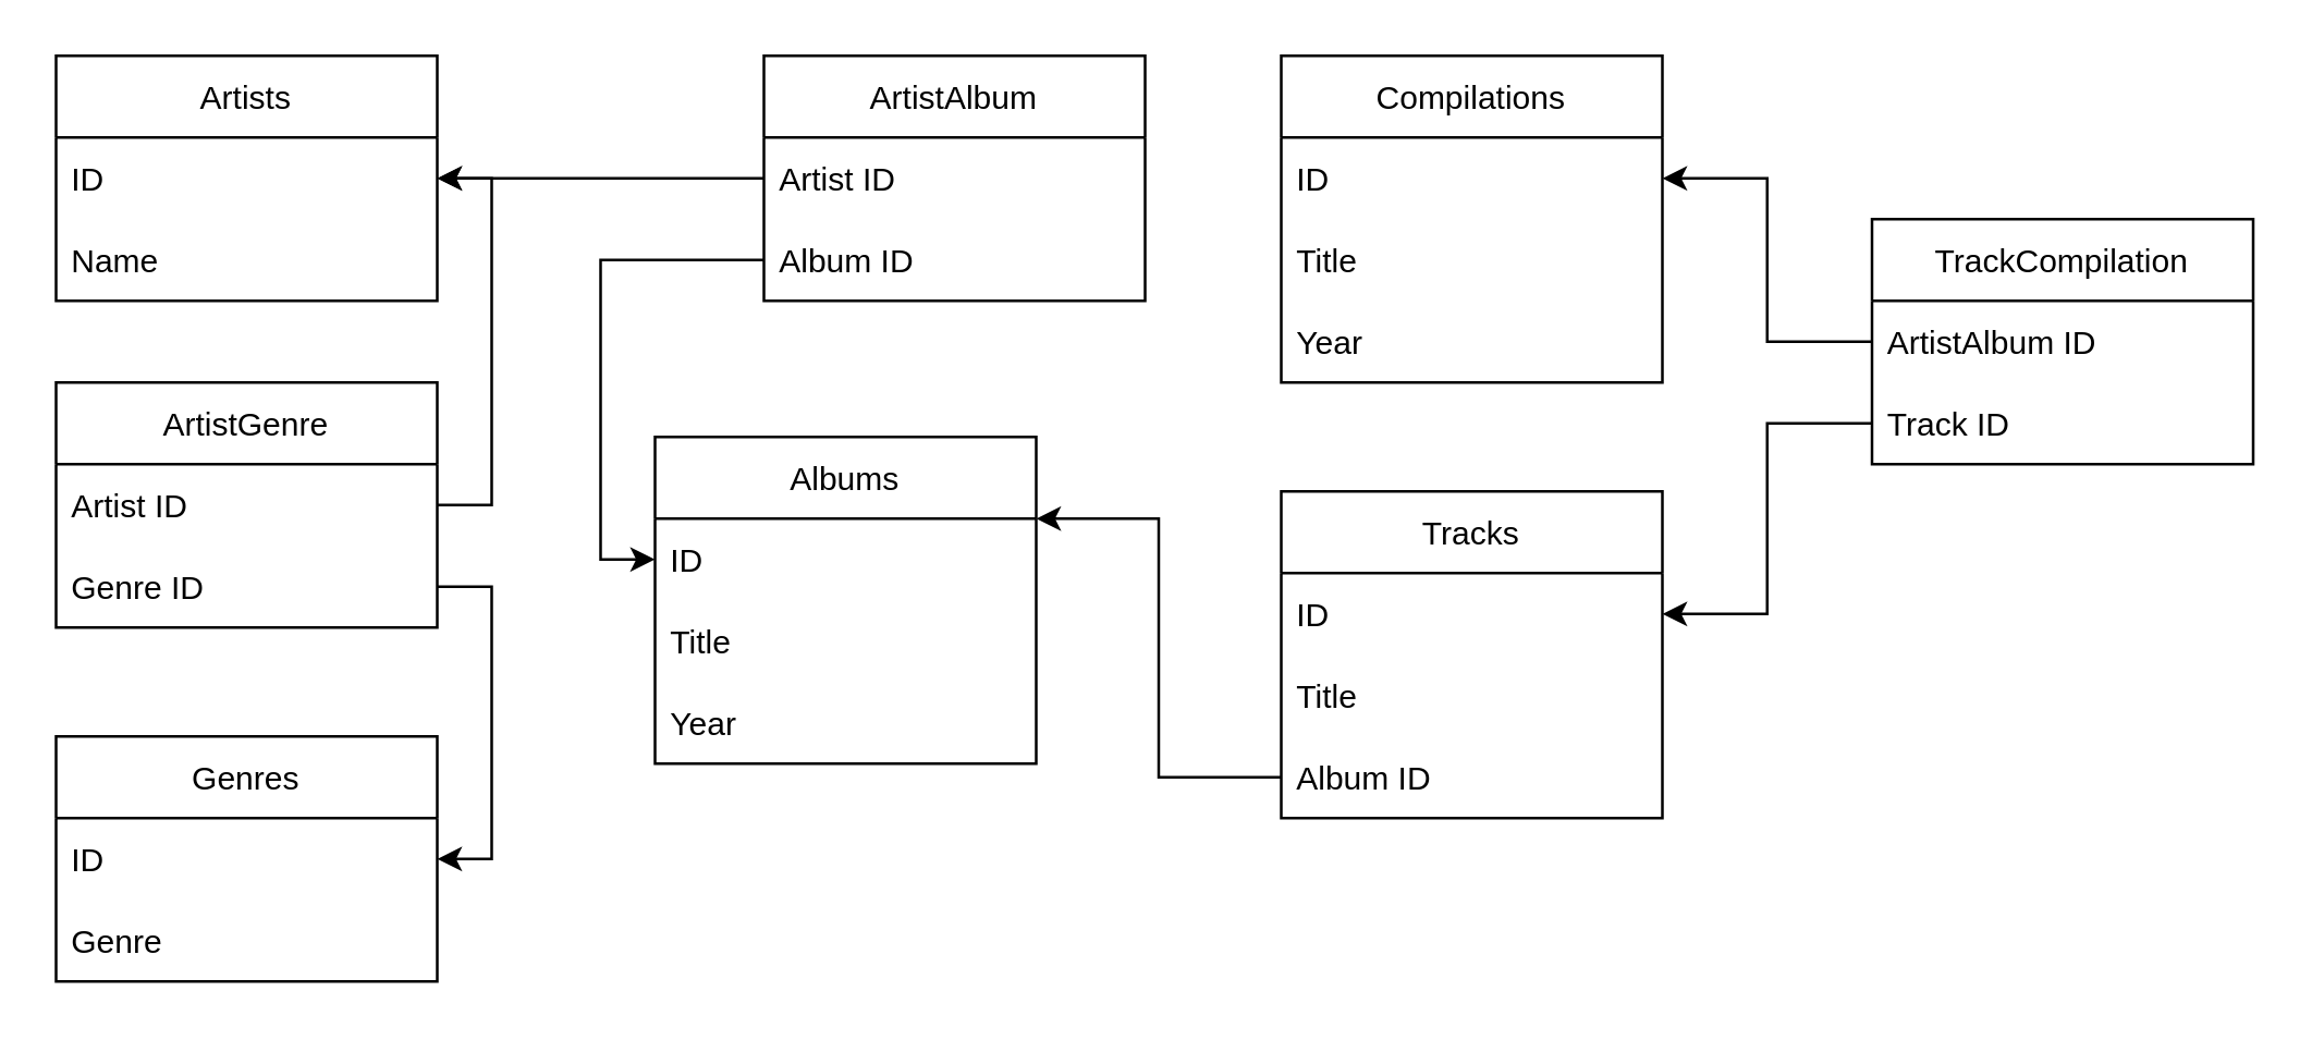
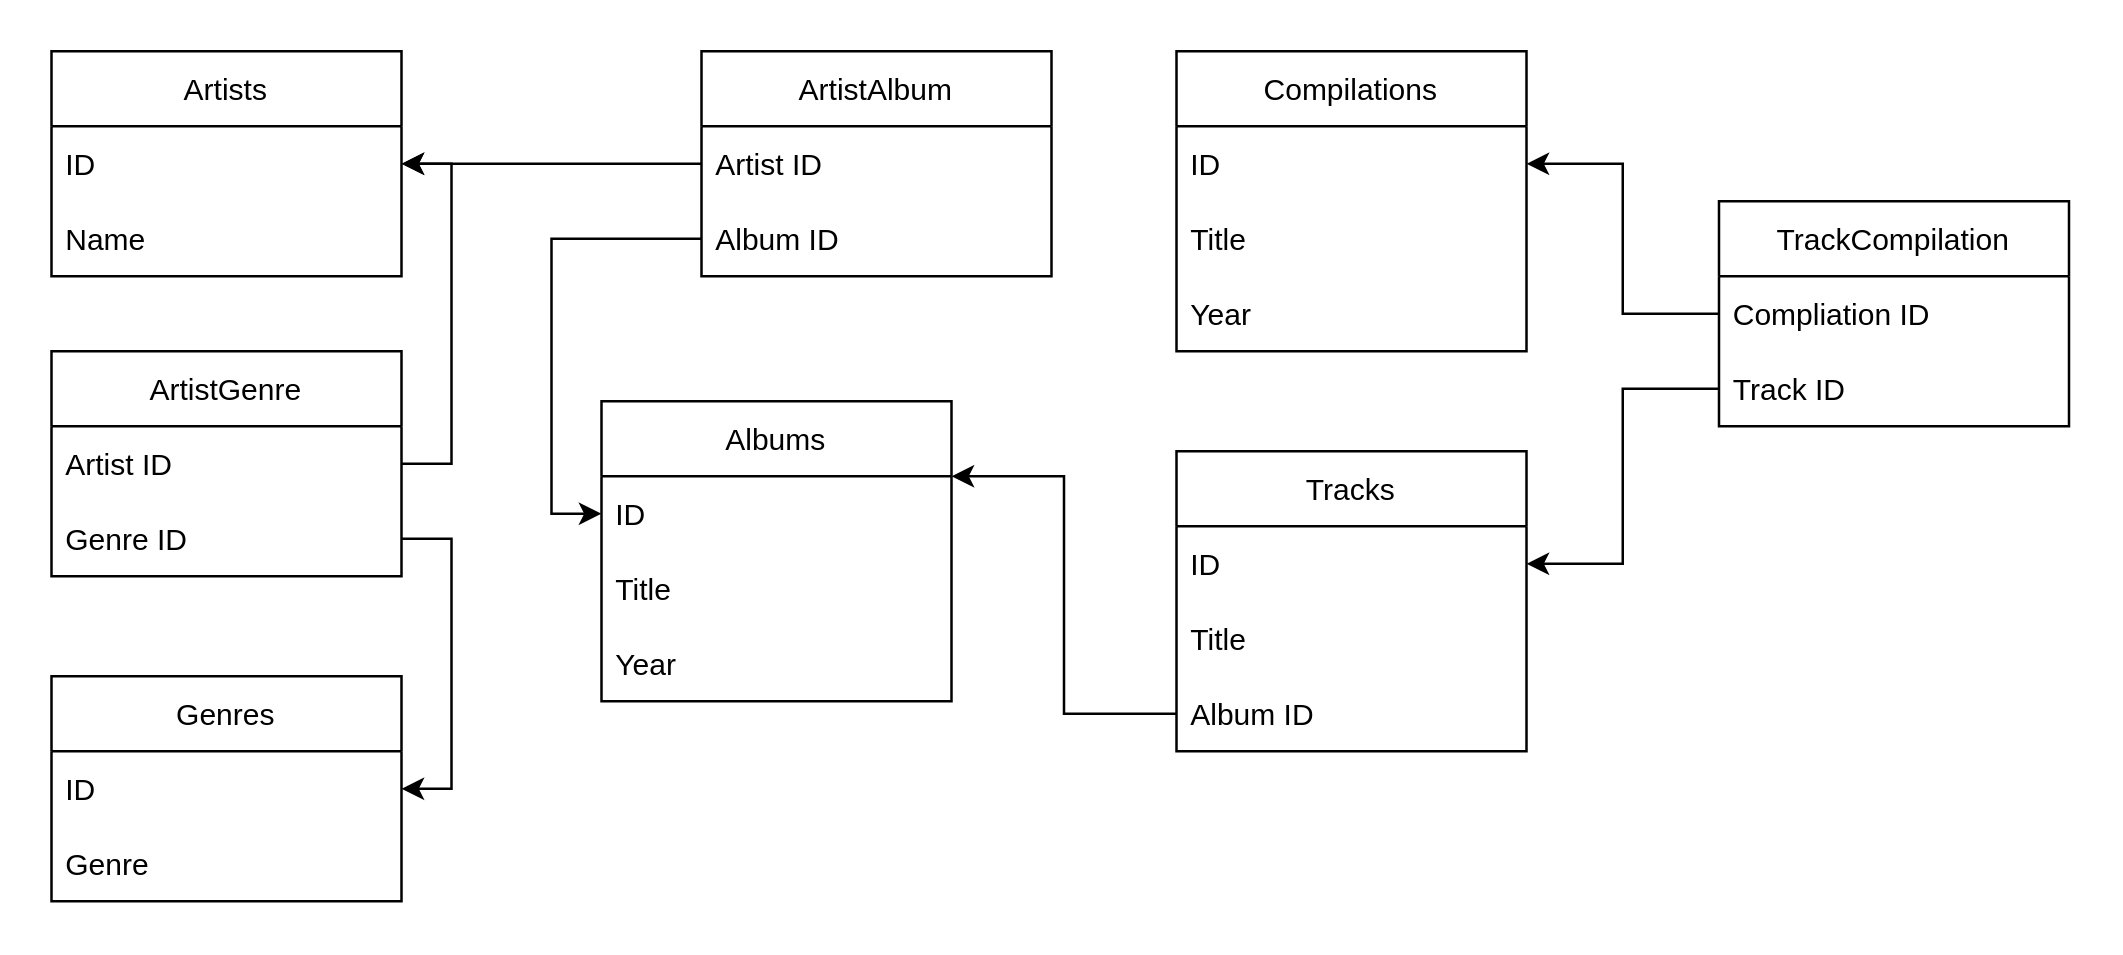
  <mxCell id="0" />
  <mxCell id="1" parent="0" />
  <mxCell id="2" value="Artists" style="swimlane;fontStyle=0;childLayout=stackLayout;horizontal=1;startSize=30;horizontalStack=0;resizeParent=1;resizeParentMax=0;resizeLast=0;collapsible=1;marginBottom=0;" parent="1" vertex="1"><mxGeometry x="20" y="20" width="140" height="90" as="geometry"><mxRectangle x="160" y="10" width="60" height="30" as="alternateBounds" /></mxGeometry></mxCell>
  <mxCell id="3" value="ID" style="text;strokeColor=none;fillColor=none;align=left;verticalAlign=middle;spacingLeft=4;spacingRight=4;overflow=hidden;points=[[0,0.5],[1,0.5]];portConstraint=eastwest;rotatable=0;" parent="2" vertex="1"><mxGeometry y="30" width="140" height="30" as="geometry" /></mxCell>
  <mxCell id="4" value="Name" style="text;strokeColor=none;fillColor=none;align=left;verticalAlign=middle;spacingLeft=4;spacingRight=4;overflow=hidden;points=[[0,0.5],[1,0.5]];portConstraint=eastwest;rotatable=0;" parent="2" vertex="1"><mxGeometry y="60" width="140" height="30" as="geometry" /></mxCell>
  <mxCell id="5" value="Albums" style="swimlane;fontStyle=0;childLayout=stackLayout;horizontal=1;startSize=30;horizontalStack=0;resizeParent=1;resizeParentMax=0;resizeLast=0;collapsible=1;marginBottom=0;" parent="1" vertex="1"><mxGeometry x="240" y="160" width="140" height="120" as="geometry"><mxRectangle x="380" y="150" width="70" height="30" as="alternateBounds" /></mxGeometry></mxCell>
  <mxCell id="6" value="ID" style="text;strokeColor=none;fillColor=none;align=left;verticalAlign=middle;spacingLeft=4;spacingRight=4;overflow=hidden;points=[[0,0.5],[1,0.5]];portConstraint=eastwest;rotatable=0;" parent="5" vertex="1"><mxGeometry y="30" width="140" height="30" as="geometry" /></mxCell>
  <mxCell id="7" value="Title" style="text;strokeColor=none;fillColor=none;align=left;verticalAlign=middle;spacingLeft=4;spacingRight=4;overflow=hidden;points=[[0,0.5],[1,0.5]];portConstraint=eastwest;rotatable=0;" parent="5" vertex="1"><mxGeometry y="60" width="140" height="30" as="geometry" /></mxCell>
  <mxCell id="8" value="Year" style="text;strokeColor=none;fillColor=none;align=left;verticalAlign=middle;spacingLeft=4;spacingRight=4;overflow=hidden;points=[[0,0.5],[1,0.5]];portConstraint=eastwest;rotatable=0;" parent="5" vertex="1"><mxGeometry y="90" width="140" height="30" as="geometry" /></mxCell>
  <mxCell id="9" value="Tracks" style="swimlane;fontStyle=0;childLayout=stackLayout;horizontal=1;startSize=30;horizontalStack=0;resizeParent=1;resizeParentMax=0;resizeLast=0;collapsible=1;marginBottom=0;" parent="1" vertex="1"><mxGeometry x="470" y="180" width="140" height="120" as="geometry" /></mxCell>
  <mxCell id="10" value="ID" style="text;strokeColor=none;fillColor=none;align=left;verticalAlign=middle;spacingLeft=4;spacingRight=4;overflow=hidden;points=[[0,0.5],[1,0.5]];portConstraint=eastwest;rotatable=0;" parent="9" vertex="1"><mxGeometry y="30" width="140" height="30" as="geometry" /></mxCell>
  <mxCell id="11" value="Title" style="text;strokeColor=none;fillColor=none;align=left;verticalAlign=middle;spacingLeft=4;spacingRight=4;overflow=hidden;points=[[0,0.5],[1,0.5]];portConstraint=eastwest;rotatable=0;" parent="9" vertex="1"><mxGeometry y="60" width="140" height="30" as="geometry" /></mxCell>
  <mxCell id="12" value="Album ID" style="text;strokeColor=none;fillColor=none;align=left;verticalAlign=middle;spacingLeft=4;spacingRight=4;overflow=hidden;points=[[0,0.5],[1,0.5]];portConstraint=eastwest;rotatable=0;" parent="9" vertex="1"><mxGeometry y="90" width="140" height="30" as="geometry" /></mxCell>
  <mxCell id="13" value="Compilations" style="swimlane;fontStyle=0;childLayout=stackLayout;horizontal=1;startSize=30;horizontalStack=0;resizeParent=1;resizeParentMax=0;resizeLast=0;collapsible=1;marginBottom=0;" parent="1" vertex="1"><mxGeometry x="470" y="20" width="140" height="120" as="geometry" /></mxCell>
  <mxCell id="14" value="ID" style="text;strokeColor=none;fillColor=none;align=left;verticalAlign=middle;spacingLeft=4;spacingRight=4;overflow=hidden;points=[[0,0.5],[1,0.5]];portConstraint=eastwest;rotatable=0;" vertex="1" parent="13"><mxGeometry y="30" width="140" height="30" as="geometry" /></mxCell>
  <mxCell id="15" value="Title" style="text;strokeColor=none;fillColor=none;align=left;verticalAlign=middle;spacingLeft=4;spacingRight=4;overflow=hidden;points=[[0,0.5],[1,0.5]];portConstraint=eastwest;rotatable=0;" parent="13" vertex="1"><mxGeometry y="60" width="140" height="30" as="geometry" /></mxCell>
  <mxCell id="16" value="Year" style="text;strokeColor=none;fillColor=none;align=left;verticalAlign=middle;spacingLeft=4;spacingRight=4;overflow=hidden;points=[[0,0.5],[1,0.5]];portConstraint=eastwest;rotatable=0;" parent="13" vertex="1"><mxGeometry y="90" width="140" height="30" as="geometry" /></mxCell>
  <mxCell id="17" style="edgeStyle=orthogonalEdgeStyle;rounded=0;orthogonalLoop=1;jettySize=auto;html=1;exitX=0;exitY=0.5;exitDx=0;exitDy=0;entryX=1;entryY=0.25;entryDx=0;entryDy=0;" parent="1" source="12" target="5" edge="1"><mxGeometry relative="1" as="geometry" /></mxCell>
  <mxCell id="18" value="ArtistAlbum" style="swimlane;fontStyle=0;childLayout=stackLayout;horizontal=1;startSize=30;horizontalStack=0;resizeParent=1;resizeParentMax=0;resizeLast=0;collapsible=1;marginBottom=0;" parent="1" vertex="1"><mxGeometry x="280" y="20" width="140" height="90" as="geometry"><mxRectangle x="420" y="10" width="90" height="30" as="alternateBounds" /></mxGeometry></mxCell>
  <mxCell id="19" value="Artist ID" style="text;strokeColor=none;fillColor=none;align=left;verticalAlign=middle;spacingLeft=4;spacingRight=4;overflow=hidden;points=[[0,0.5],[1,0.5]];portConstraint=eastwest;rotatable=0;" parent="18" vertex="1"><mxGeometry y="30" width="140" height="30" as="geometry" /></mxCell>
  <mxCell id="20" value="Album ID" style="text;strokeColor=none;fillColor=none;align=left;verticalAlign=middle;spacingLeft=4;spacingRight=4;overflow=hidden;points=[[0,0.5],[1,0.5]];portConstraint=eastwest;rotatable=0;" parent="18" vertex="1"><mxGeometry y="60" width="140" height="30" as="geometry" /></mxCell>
  <mxCell id="21" style="edgeStyle=orthogonalEdgeStyle;rounded=0;orthogonalLoop=1;jettySize=auto;html=1;exitX=0;exitY=0.5;exitDx=0;exitDy=0;entryX=1;entryY=0.5;entryDx=0;entryDy=0;" parent="1" source="19" target="3" edge="1"><mxGeometry relative="1" as="geometry" /></mxCell>
  <mxCell id="22" style="edgeStyle=orthogonalEdgeStyle;rounded=0;orthogonalLoop=1;jettySize=auto;html=1;exitX=0;exitY=0.5;exitDx=0;exitDy=0;entryX=0;entryY=0.5;entryDx=0;entryDy=0;" parent="1" source="20" target="6" edge="1"><mxGeometry relative="1" as="geometry" /></mxCell>
  <mxCell id="23" value="Genres" style="swimlane;fontStyle=0;childLayout=stackLayout;horizontal=1;startSize=30;horizontalStack=0;resizeParent=1;resizeParentMax=0;resizeLast=0;collapsible=1;marginBottom=0;" parent="1" vertex="1"><mxGeometry x="20" y="270" width="140" height="90" as="geometry"><mxRectangle x="160" y="260" width="70" height="30" as="alternateBounds" /></mxGeometry></mxCell>
  <mxCell id="24" value="ID" style="text;strokeColor=none;fillColor=none;align=left;verticalAlign=middle;spacingLeft=4;spacingRight=4;overflow=hidden;points=[[0,0.5],[1,0.5]];portConstraint=eastwest;rotatable=0;" parent="23" vertex="1"><mxGeometry y="30" width="140" height="30" as="geometry" /></mxCell>
  <mxCell id="25" value="Genre" style="text;strokeColor=none;fillColor=none;align=left;verticalAlign=middle;spacingLeft=4;spacingRight=4;overflow=hidden;points=[[0,0.5],[1,0.5]];portConstraint=eastwest;rotatable=0;" parent="23" vertex="1"><mxGeometry y="60" width="140" height="30" as="geometry" /></mxCell>
  <mxCell id="26" value="ArtistGenre" style="swimlane;fontStyle=0;childLayout=stackLayout;horizontal=1;startSize=30;horizontalStack=0;resizeParent=1;resizeParentMax=0;resizeLast=0;collapsible=1;marginBottom=0;" parent="1" vertex="1"><mxGeometry x="20" y="140" width="140" height="90" as="geometry"><mxRectangle x="160" y="130" width="90" height="30" as="alternateBounds" /></mxGeometry></mxCell>
  <mxCell id="27" value="Artist ID" style="text;strokeColor=none;fillColor=none;align=left;verticalAlign=middle;spacingLeft=4;spacingRight=4;overflow=hidden;points=[[0,0.5],[1,0.5]];portConstraint=eastwest;rotatable=0;" parent="26" vertex="1"><mxGeometry y="30" width="140" height="30" as="geometry" /></mxCell>
  <mxCell id="28" value="Genre ID" style="text;strokeColor=none;fillColor=none;align=left;verticalAlign=middle;spacingLeft=4;spacingRight=4;overflow=hidden;points=[[0,0.5],[1,0.5]];portConstraint=eastwest;rotatable=0;" parent="26" vertex="1"><mxGeometry y="60" width="140" height="30" as="geometry" /></mxCell>
  <mxCell id="29" style="edgeStyle=orthogonalEdgeStyle;rounded=0;orthogonalLoop=1;jettySize=auto;html=1;exitX=1;exitY=0.5;exitDx=0;exitDy=0;entryX=1;entryY=0.5;entryDx=0;entryDy=0;" parent="1" source="27" target="3" edge="1"><mxGeometry relative="1" as="geometry" /></mxCell>
  <mxCell id="30" style="edgeStyle=orthogonalEdgeStyle;rounded=0;orthogonalLoop=1;jettySize=auto;html=1;exitX=1;exitY=0.5;exitDx=0;exitDy=0;entryX=1;entryY=0.5;entryDx=0;entryDy=0;" parent="1" source="28" target="24" edge="1"><mxGeometry relative="1" as="geometry" /></mxCell>
  <mxCell id="31" value="TrackCompilation" style="swimlane;fontStyle=0;childLayout=stackLayout;horizontal=1;startSize=30;horizontalStack=0;resizeParent=1;resizeParentMax=0;resizeLast=0;collapsible=1;marginBottom=0;" vertex="1" parent="1"><mxGeometry x="687" y="80" width="140" height="90" as="geometry" /></mxCell>
- <mxCell id="32" value="ArtistAlbum ID" style="text;strokeColor=none;fillColor=none;align=left;verticalAlign=middle;spacingLeft=4;spacingRight=4;overflow=hidden;points=[[0,0.5],[1,0.5]];portConstraint=eastwest;rotatable=0;" vertex="1" parent="31"><mxGeometry y="30" width="140" height="30" as="geometry" /></mxCell>
+ <mxCell id="32" value="Compliation ID" style="text;strokeColor=none;fillColor=none;align=left;verticalAlign=middle;spacingLeft=4;spacingRight=4;overflow=hidden;points=[[0,0.5],[1,0.5]];portConstraint=eastwest;rotatable=0;" vertex="1" parent="31"><mxGeometry y="30" width="140" height="30" as="geometry" /></mxCell>
  <mxCell id="33" value="Track ID" style="text;strokeColor=none;fillColor=none;align=left;verticalAlign=middle;spacingLeft=4;spacingRight=4;overflow=hidden;points=[[0,0.5],[1,0.5]];portConstraint=eastwest;rotatable=0;" vertex="1" parent="31"><mxGeometry y="60" width="140" height="30" as="geometry" /></mxCell>
  <mxCell id="34" style="edgeStyle=orthogonalEdgeStyle;html=1;exitX=0;exitY=0.5;exitDx=0;exitDy=0;entryX=1;entryY=0.5;entryDx=0;entryDy=0;rounded=0;" edge="1" parent="1" source="33" target="10"><mxGeometry relative="1" as="geometry" /></mxCell>
  <mxCell id="35" style="edgeStyle=orthogonalEdgeStyle;rounded=0;html=1;exitX=0;exitY=0.5;exitDx=0;exitDy=0;entryX=1;entryY=0.5;entryDx=0;entryDy=0;" edge="1" parent="1" source="32" target="14"><mxGeometry relative="1" as="geometry" /></mxCell>
